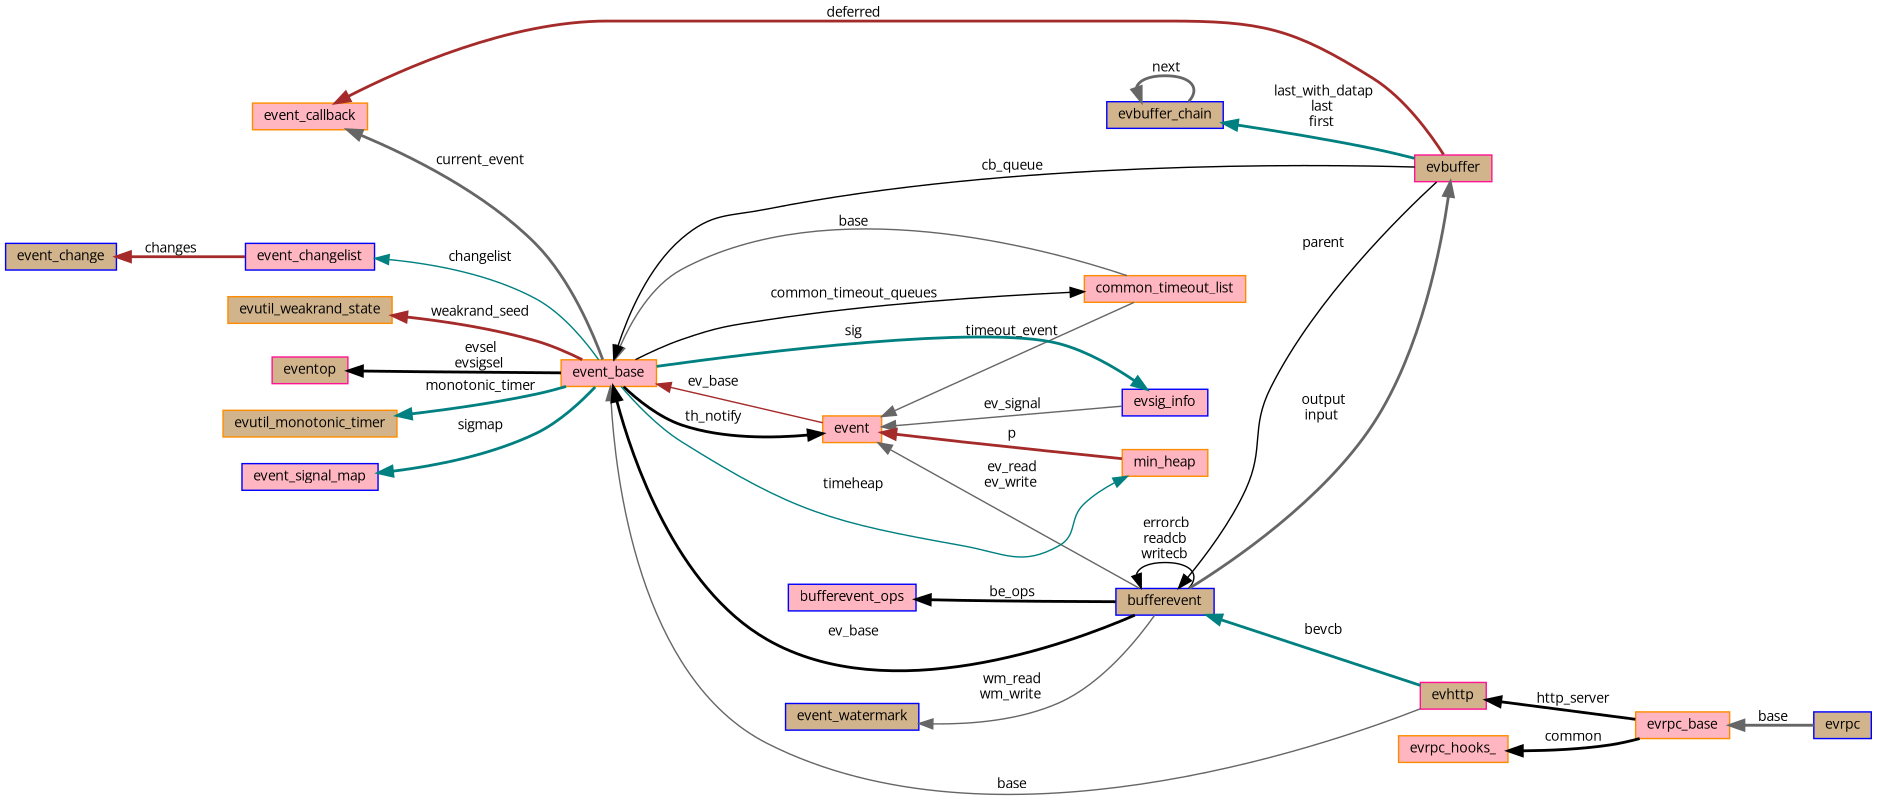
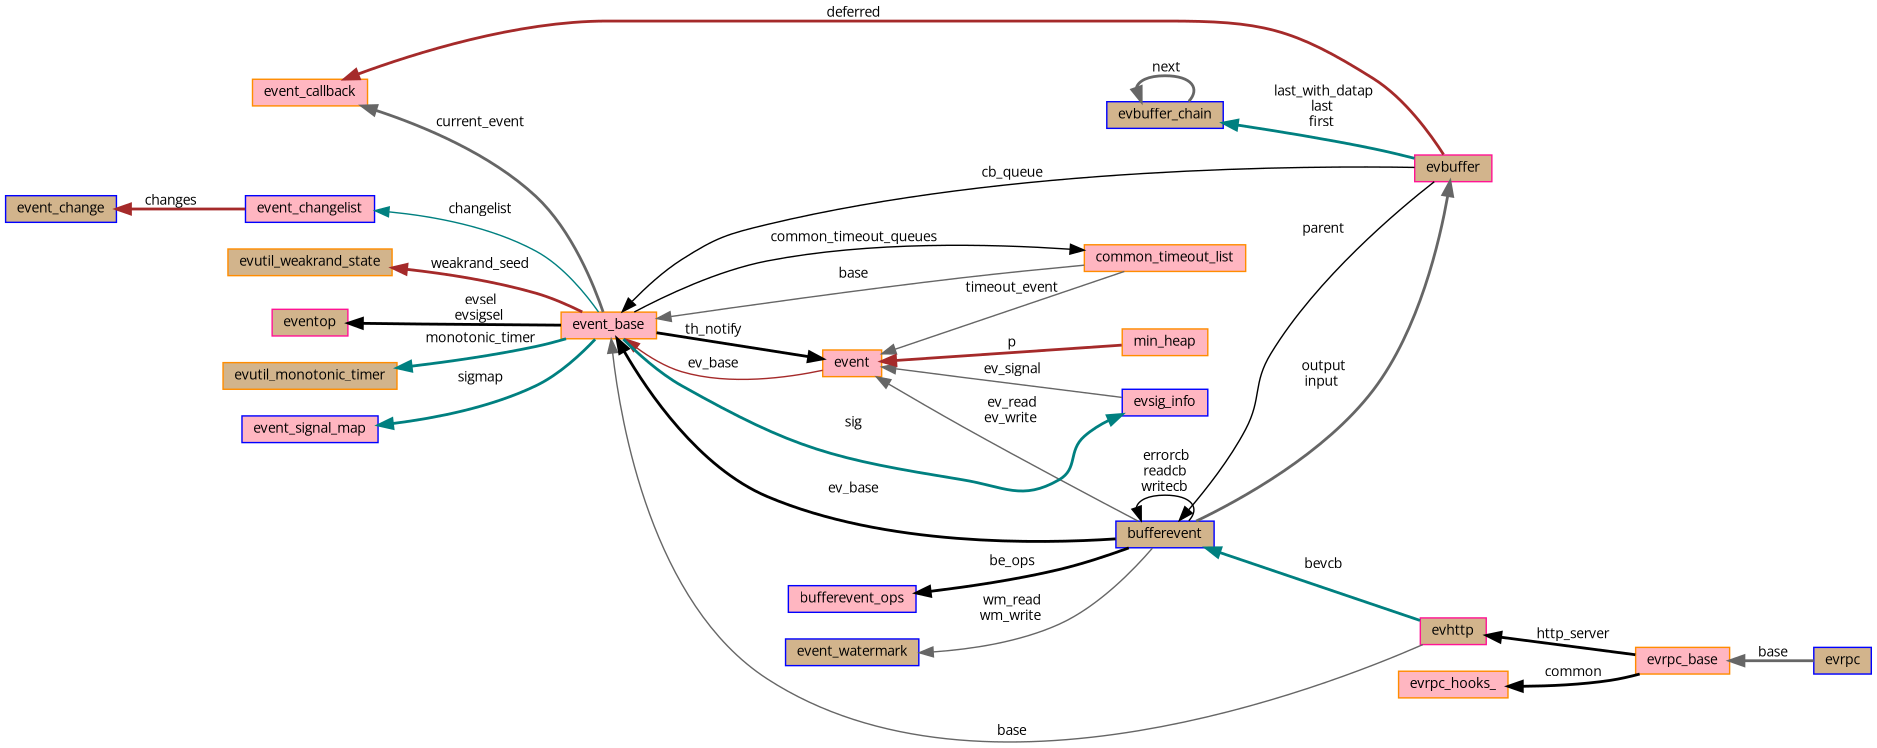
  digraph {
    fontname="Open Sans"
    rankdir=LR
    node [color=blue fillcolor=lightpink fontname="Open Sans" fontsize=10 shape=record style=filled]
    edge [color=gray40 dir=back fontname="Open Sans" fontsize=10 labelfontname=Helvetica labelfontsize=10 style=bold]
    n1 [fillcolor=tan fontcolor=black height=0.2 label=evrpc width=0.4]
    n2 [color=darkorange height=0.2 label=evrpc_base width=0.4]
    n3 [color=deeppink fillcolor=tan height=0.2 label=evhttp width=0.4]
    n4 [color=darkorange height=0.2 label=event_base width=0.4]
    n5 [color=darkorange height=0.2 label=event width=0.4]
    n6 [color=darkorange height=0.2 label=common_timeout_list width=0.4]
    n7 [fillcolor=tan height=0.2 label=bufferevent width=0.4]
    n8 [color=deeppink fillcolor=tan height=0.2 label=evbuffer width=0.4]
    n9 [height=0.2 label=evsig_info width=0.4]
    n10 [color=darkorange height=0.2 label=min_heap width=0.4]
    n11 [color=deeppink fillcolor=tan height=0.2 label=eventop width=0.4]
    n12 [color=darkorange height=0.2 label=event_callback width=0.4]
    n13 [color=darkorange fillcolor=tan height=0.2 label=evutil_monotonic_timer width=0.4]
    n14 [height=0.2 label=event_signal_map width=0.4]
    n15 [height=0.2 label=event_changelist width=0.4]
    n16 [fillcolor=tan height=0.2 label=event_change width=0.4]
    n17 [color=darkorange fillcolor=tan height=0.2 label=evutil_weakrand_state width=0.4]
    n18 [fillcolor=tan height=0.2 label=event_watermark width=0.4]
    n19 [fillcolor=tan height=0.2 label=evbuffer_chain width=0.4]
    n20 [height=0.2 label=bufferevent_ops width=0.4]
    n21 [color=darkorange height=0.2 label=evrpc_hooks_ width=0.4]
    n2 -> n1 [label=" base"]
    n3 -> n2 [color=black label=" http_server"]
    n4 -> n3 [label=" base" style=solid]
    n4 -> n5 [color=brown label=" ev_base" style=solid]
    n4 -> n6 [label=" base" style=solid]
    n4 -> n7 [color=black label=" ev_base"]
    n4 -> n8 [color=black label=" cb_queue" style=solid]
    n5 -> n4 [color=black label=" th_notify"]
    n5 -> n6 [label=" timeout_event" style=solid]
    n5 -> n7 [label=" ev_read\nev_write" style=solid]
    n5 -> n9 [label=" ev_signal" style=solid]
    n5 -> n10 [color=brown label=" p"]
    n6 -> n4 [color=black label=" common_timeout_queues" style=solid]
    n7 -> n3 [color=teal label=" bevcb"]
    n7 -> n7 [color=black label=" errorcb\nreadcb\nwritecb" style=solid]
    n7 -> n8 [color=black label=" parent" style=solid]
    n8 -> n7 [label=" output\ninput"]
    n9 -> n4 [color=teal label=" sig"]
-   n10 -> n4 [color=teal label=" timeheap" style=solid]
    n11 -> n4 [color=black label=" evsel\nevsigsel"]
    n12 -> n4 [label=" current_event"]
    n12 -> n8 [color=brown label=" deferred"]
    n13 -> n4 [color=teal label=" monotonic_timer"]
    n14 -> n4 [color=teal label=" sigmap"]
    n15 -> n4 [color=teal label=" changelist" style=solid]
    n16 -> n15 [color=brown label=" changes"]
    n17 -> n4 [color=brown label=" weakrand_seed"]
    n18 -> n7 [label=" wm_read\nwm_write" style=solid]
    n19 -> n8 [color=teal label=" last_with_datap\nlast\nfirst"]
    n19 -> n19 [label=" next"]
    n20 -> n7 [color=black label=" be_ops"]
    n21 -> n2 [color=black label=" common"]
  }
